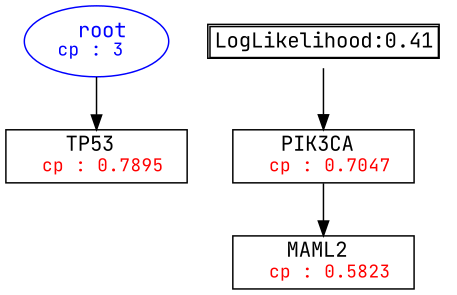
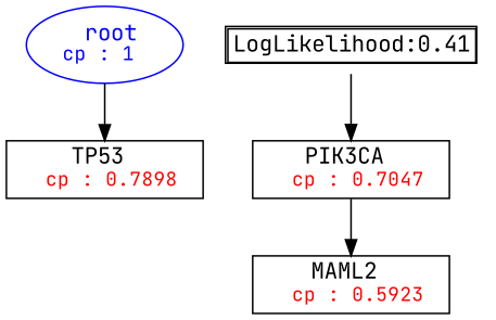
  digraph {
    fontname="JetBrains Mono"
    fontsize=10
    node [fontname="JetBrains Mono" shape=box]
    edge [fontname="JetBrains Mono"]
-   n1 [color=Blue label=<<font color='Blue'> root</font><br/><font color='Blue' POINT-SIZE='12'>cp : 3 </font>> shape=oval]
-   n2 [label=<TP53 <br/> <font color='Red' POINT-SIZE='12'> cp : 0.7895 </font>>]
+   n1 [color=Blue label=<<font color='Blue'> root</font><br/><font color='Blue' POINT-SIZE='12'>cp : 1 </font>> shape=oval]
+   n2 [label=<TP53 <br/> <font color='Red' POINT-SIZE='12'> cp : 0.7898 </font>>]
    n3 [label=<PIK3CA <br/> <font color='Red' POINT-SIZE='12'> cp : 0.7047 </font>>]
-   n4 [label=<MAML2 <br/> <font color='Red' POINT-SIZE='12'> cp : 0.5823 </font>>]
+   n4 [label=<MAML2 <br/> <font color='Red' POINT-SIZE='12'> cp : 0.5923 </font>>]
    n5 [label=<<TABLE BORDER="1" CELLBORDER="1" CELLSPACING="0" >     <TR><TD ALIGN="LEFT">LogLikelihood:0.41</TD></TR>     </TABLE>> shape=plaintext]
    n1 -> n2
    n3 -> n4
    n5 -> n3
  }
